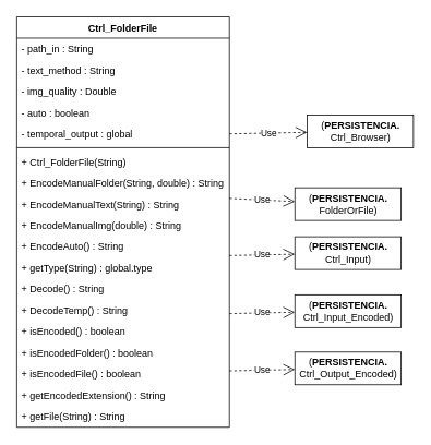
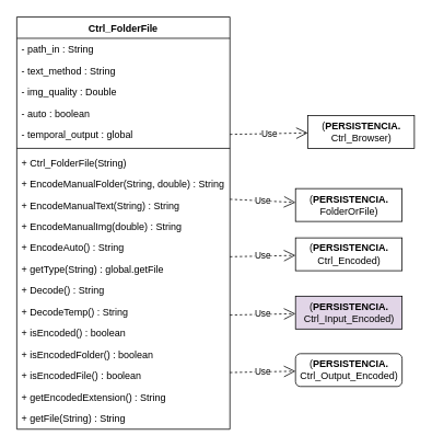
  <mxCell id="0" />
  <mxCell id="1" parent="0" />
  <mxCell id="2" value="Ctrl_FolderFile" style="swimlane;fontStyle=1;align=center;verticalAlign=top;childLayout=stackLayout;horizontal=1;startSize=26;horizontalStack=0;resizeParent=1;resizeParentMax=0;resizeLast=0;collapsible=1;marginBottom=0;" vertex="1" parent="1"><mxGeometry x="20" y="20" width="260" height="502" as="geometry" /></mxCell>
  <mxCell id="3" value="- path_in : String" style="text;strokeColor=none;fillColor=none;align=left;verticalAlign=top;spacingLeft=4;spacingRight=4;overflow=hidden;rotatable=0;points=[[0,0.5],[1,0.5]];portConstraint=eastwest;" vertex="1" parent="2"><mxGeometry y="26" width="260" height="26" as="geometry" /></mxCell>
  <mxCell id="4" value="- text_method : String" style="text;strokeColor=none;fillColor=none;align=left;verticalAlign=top;spacingLeft=4;spacingRight=4;overflow=hidden;rotatable=0;points=[[0,0.5],[1,0.5]];portConstraint=eastwest;" vertex="1" parent="2"><mxGeometry y="52" width="260" height="26" as="geometry" /></mxCell>
  <mxCell id="5" value="- img_quality : Double" style="text;strokeColor=none;fillColor=none;align=left;verticalAlign=top;spacingLeft=4;spacingRight=4;overflow=hidden;rotatable=0;points=[[0,0.5],[1,0.5]];portConstraint=eastwest;" vertex="1" parent="2"><mxGeometry y="78" width="260" height="26" as="geometry" /></mxCell>
  <mxCell id="6" value="- auto : boolean" style="text;strokeColor=none;fillColor=none;align=left;verticalAlign=top;spacingLeft=4;spacingRight=4;overflow=hidden;rotatable=0;points=[[0,0.5],[1,0.5]];portConstraint=eastwest;" vertex="1" parent="2"><mxGeometry y="104" width="260" height="26" as="geometry" /></mxCell>
  <mxCell id="7" value="- temporal_output : global" style="text;strokeColor=none;fillColor=none;align=left;verticalAlign=top;spacingLeft=4;spacingRight=4;overflow=hidden;rotatable=0;points=[[0,0.5],[1,0.5]];portConstraint=eastwest;" vertex="1" parent="2"><mxGeometry y="130" width="260" height="26" as="geometry" /></mxCell>
  <mxCell id="8" value="" style="line;strokeWidth=1;fillColor=none;align=left;verticalAlign=middle;spacingTop=-1;spacingLeft=3;spacingRight=3;rotatable=0;labelPosition=right;points=[];portConstraint=eastwest;" vertex="1" parent="2"><mxGeometry y="156" width="260" height="8" as="geometry" /></mxCell>
  <mxCell id="9" value="+ Ctrl_FolderFile(String)" style="text;strokeColor=none;fillColor=none;align=left;verticalAlign=top;spacingLeft=4;spacingRight=4;overflow=hidden;rotatable=0;points=[[0,0.5],[1,0.5]];portConstraint=eastwest;" vertex="1" parent="2"><mxGeometry y="164" width="260" height="26" as="geometry" /></mxCell>
  <mxCell id="10" value="+ EncodeManualFolder(String, double) : String" style="text;strokeColor=none;fillColor=none;align=left;verticalAlign=top;spacingLeft=4;spacingRight=4;overflow=hidden;rotatable=0;points=[[0,0.5],[1,0.5]];portConstraint=eastwest;" vertex="1" parent="2"><mxGeometry y="190" width="260" height="26" as="geometry" /></mxCell>
  <mxCell id="11" value="+ EncodeManualText(String) : String" style="text;strokeColor=none;fillColor=none;align=left;verticalAlign=top;spacingLeft=4;spacingRight=4;overflow=hidden;rotatable=0;points=[[0,0.5],[1,0.5]];portConstraint=eastwest;" vertex="1" parent="2"><mxGeometry y="216" width="260" height="26" as="geometry" /></mxCell>
  <mxCell id="12" value="+ EncodeManualImg(double) : String" style="text;strokeColor=none;fillColor=none;align=left;verticalAlign=top;spacingLeft=4;spacingRight=4;overflow=hidden;rotatable=0;points=[[0,0.5],[1,0.5]];portConstraint=eastwest;" vertex="1" parent="2"><mxGeometry y="242" width="260" height="26" as="geometry" /></mxCell>
  <mxCell id="13" value="+ EncodeAuto() : String" style="text;strokeColor=none;fillColor=none;align=left;verticalAlign=top;spacingLeft=4;spacingRight=4;overflow=hidden;rotatable=0;points=[[0,0.5],[1,0.5]];portConstraint=eastwest;" vertex="1" parent="2"><mxGeometry y="268" width="260" height="26" as="geometry" /></mxCell>
- <mxCell id="14" value="+ getType(String) : global.type" style="text;strokeColor=none;fillColor=none;align=left;verticalAlign=top;spacingLeft=4;spacingRight=4;overflow=hidden;rotatable=0;points=[[0,0.5],[1,0.5]];portConstraint=eastwest;" vertex="1" parent="2"><mxGeometry y="294" width="260" height="26" as="geometry" /></mxCell>
+ <mxCell id="14" value="+ getType(String) : global.getFile" style="text;strokeColor=none;fillColor=none;align=left;verticalAlign=top;spacingLeft=4;spacingRight=4;overflow=hidden;rotatable=0;points=[[0,0.5],[1,0.5]];portConstraint=eastwest;" vertex="1" parent="2"><mxGeometry y="294" width="260" height="26" as="geometry" /></mxCell>
  <mxCell id="15" value="+ Decode() : String" style="text;strokeColor=none;fillColor=none;align=left;verticalAlign=top;spacingLeft=4;spacingRight=4;overflow=hidden;rotatable=0;points=[[0,0.5],[1,0.5]];portConstraint=eastwest;" vertex="1" parent="2"><mxGeometry y="320" width="260" height="26" as="geometry" /></mxCell>
  <mxCell id="16" value="+ DecodeTemp() : String" style="text;strokeColor=none;fillColor=none;align=left;verticalAlign=top;spacingLeft=4;spacingRight=4;overflow=hidden;rotatable=0;points=[[0,0.5],[1,0.5]];portConstraint=eastwest;" vertex="1" parent="2"><mxGeometry y="346" width="260" height="26" as="geometry" /></mxCell>
  <mxCell id="17" value="+ isEncoded() : boolean" style="text;strokeColor=none;fillColor=none;align=left;verticalAlign=top;spacingLeft=4;spacingRight=4;overflow=hidden;rotatable=0;points=[[0,0.5],[1,0.5]];portConstraint=eastwest;" vertex="1" parent="2"><mxGeometry y="372" width="260" height="26" as="geometry" /></mxCell>
  <mxCell id="18" value="+ isEncodedFolder() : boolean" style="text;strokeColor=none;fillColor=none;align=left;verticalAlign=top;spacingLeft=4;spacingRight=4;overflow=hidden;rotatable=0;points=[[0,0.5],[1,0.5]];portConstraint=eastwest;" vertex="1" parent="2"><mxGeometry y="398" width="260" height="26" as="geometry" /></mxCell>
  <mxCell id="19" value="+ isEncodedFile() : boolean" style="text;strokeColor=none;fillColor=none;align=left;verticalAlign=top;spacingLeft=4;spacingRight=4;overflow=hidden;rotatable=0;points=[[0,0.5],[1,0.5]];portConstraint=eastwest;" vertex="1" parent="2"><mxGeometry y="424" width="260" height="26" as="geometry" /></mxCell>
  <mxCell id="20" value="+ getEncodedExtension() : String" style="text;strokeColor=none;fillColor=none;align=left;verticalAlign=top;spacingLeft=4;spacingRight=4;overflow=hidden;rotatable=0;points=[[0,0.5],[1,0.5]];portConstraint=eastwest;" vertex="1" parent="2"><mxGeometry y="450" width="260" height="26" as="geometry" /></mxCell>
  <mxCell id="21" value="+ getFile(String) : String" style="text;strokeColor=none;fillColor=none;align=left;verticalAlign=top;spacingLeft=4;spacingRight=4;overflow=hidden;rotatable=0;points=[[0,0.5],[1,0.5]];portConstraint=eastwest;" vertex="1" parent="2"><mxGeometry y="476" width="260" height="26" as="geometry" /></mxCell>
  <mxCell id="22" value="(&lt;b&gt;PERSISTENCIA.&lt;/b&gt;&lt;br&gt;FolderOrFile)" style="html=1;" vertex="1" parent="1"><mxGeometry x="360" y="229" width="130" height="40" as="geometry" /></mxCell>
  <mxCell id="23" value="Use" style="endArrow=open;endSize=12;dashed=1;html=1;exitX=1;exitY=0.5;exitDx=0;exitDy=0;" edge="1" parent="1" target="22"><mxGeometry width="160" relative="1" as="geometry"><mxPoint x="280" y="242" as="sourcePoint" /><mxPoint x="510" y="289" as="targetPoint" /></mxGeometry></mxCell>
  <mxCell id="24" value="(&lt;b&gt;PERSISTENCIA.&lt;/b&gt;&lt;br&gt;Ctrl_Browser)" style="html=1;" vertex="1" parent="1"><mxGeometry x="375" y="140" width="130" height="40" as="geometry" /></mxCell>
  <mxCell id="25" value="Use" style="endArrow=open;endSize=12;dashed=1;html=1;exitX=1;exitY=0.5;exitDx=0;exitDy=0;" edge="1" target="24" parent="1"><mxGeometry width="160" relative="1" as="geometry"><mxPoint x="280" y="163" as="sourcePoint" /><mxPoint x="510" y="210" as="targetPoint" /></mxGeometry></mxCell>
- <mxCell id="26" value="(&lt;b&gt;PERSISTENCIA.&lt;/b&gt;&lt;br&gt;Ctrl_Input)" style="html=1;" vertex="1" parent="1"><mxGeometry x="360" y="289" width="130" height="40" as="geometry" /></mxCell>
+ <mxCell id="26" value="(&lt;b&gt;PERSISTENCIA.&lt;/b&gt;&lt;br&gt;Ctrl_Encoded)" style="html=1;" vertex="1" parent="1"><mxGeometry x="360" y="289" width="130" height="40" as="geometry" /></mxCell>
  <mxCell id="27" value="Use" style="endArrow=open;endSize=12;dashed=1;html=1;exitX=1;exitY=0.5;exitDx=0;exitDy=0;" edge="1" target="26" parent="1"><mxGeometry width="160" relative="1" as="geometry"><mxPoint x="280" y="312" as="sourcePoint" /><mxPoint x="510" y="359" as="targetPoint" /></mxGeometry></mxCell>
- <mxCell id="28" value="(&lt;b&gt;PERSISTENCIA.&lt;/b&gt;&lt;br&gt;Ctrl_Input_Encoded)" style="html=1;" vertex="1" parent="1"><mxGeometry x="360" y="360" width="130" height="40" as="geometry" /></mxCell>
+ <mxCell id="28" value="(&lt;b&gt;PERSISTENCIA.&lt;/b&gt;&lt;br&gt;Ctrl_Input_Encoded)" style="html=1;fillColor=#e1d5e7;" vertex="1" parent="1"><mxGeometry x="360" y="360" width="130" height="40" as="geometry" /></mxCell>
  <mxCell id="29" value="Use" style="endArrow=open;endSize=12;dashed=1;html=1;exitX=1;exitY=0.5;exitDx=0;exitDy=0;" edge="1" target="28" parent="1"><mxGeometry width="160" relative="1" as="geometry"><mxPoint x="280" y="383" as="sourcePoint" /><mxPoint x="510" y="430" as="targetPoint" /></mxGeometry></mxCell>
- <mxCell id="30" value="(&lt;b&gt;PERSISTENCIA.&lt;/b&gt;&lt;br&gt;Ctrl_Output_Encoded)" style="html=1;" vertex="1" parent="1"><mxGeometry x="360" y="430" width="130" height="40" as="geometry" /></mxCell>
+ <mxCell id="30" value="(&lt;b&gt;PERSISTENCIA.&lt;/b&gt;&lt;br&gt;Ctrl_Output_Encoded)" style="html=1;rounded=1;" vertex="1" parent="1"><mxGeometry x="360" y="430" width="130" height="40" as="geometry" /></mxCell>
  <mxCell id="31" value="Use" style="endArrow=open;endSize=12;dashed=1;html=1;exitX=1;exitY=0.5;exitDx=0;exitDy=0;" edge="1" target="30" parent="1"><mxGeometry width="160" relative="1" as="geometry"><mxPoint x="280" y="453" as="sourcePoint" /><mxPoint x="510" y="500" as="targetPoint" /></mxGeometry></mxCell>
